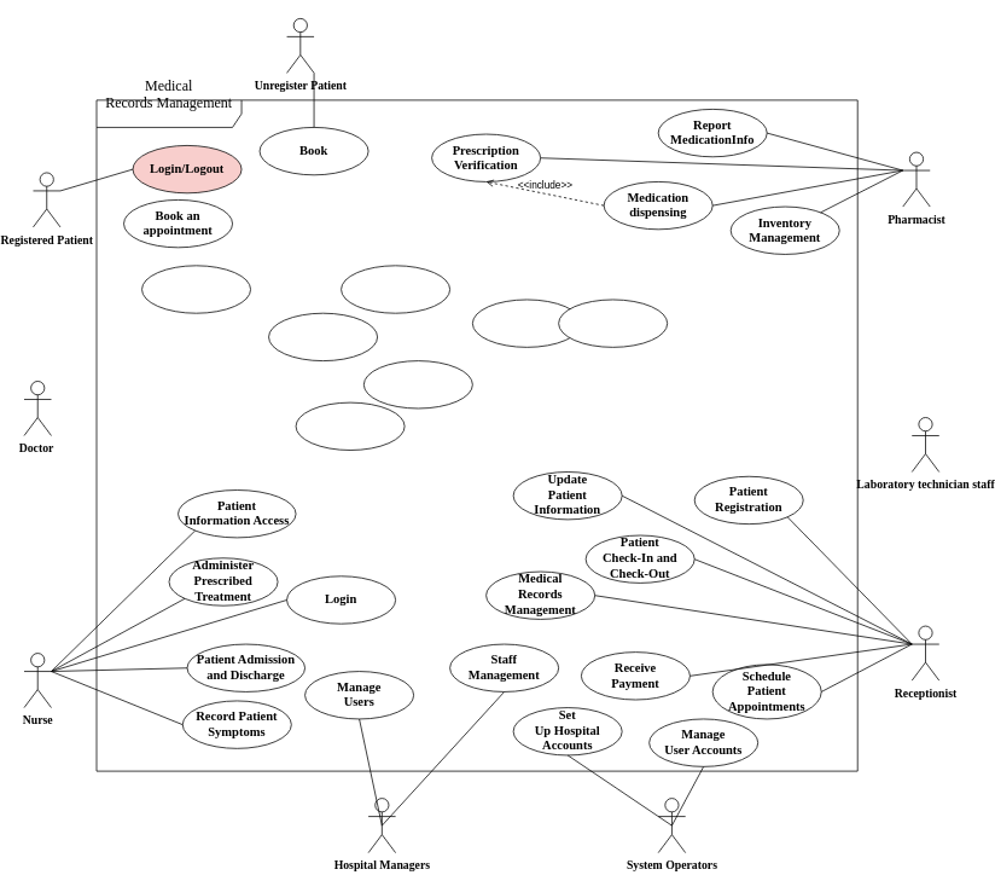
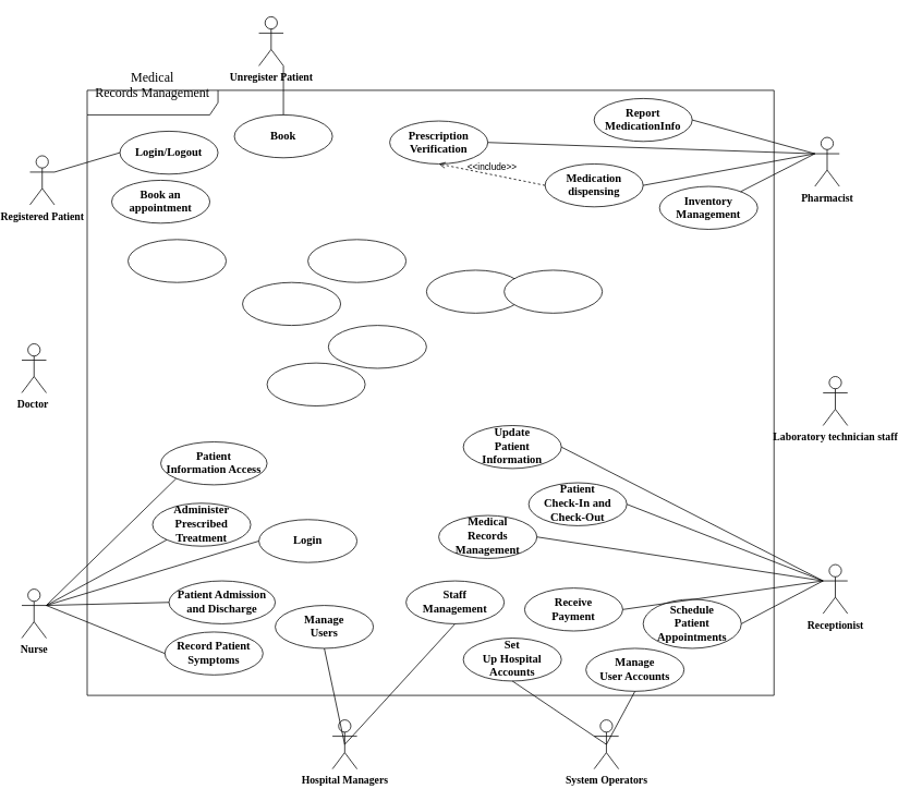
  <mxCell id="0" />
  <mxCell id="1" parent="0" />
  <mxCell id="2" value="&#10;&#10;&#10;&lt;p class=&quot;MsoNormal&quot;&gt;&lt;span style=&quot;font-size:12.0pt;font-family:黑体&quot; lang=&quot;EN-US&quot;&gt;Medical&#10;Records Management&lt;/span&gt;&lt;/p&gt;&#10;&#10;&#10;&#10;&#10;&#10;" style="shape=umlFrame;whiteSpace=wrap;html=1;pointerEvents=0;recursiveResize=0;container=1;collapsible=0;width=160;" parent="1" vertex="1"><mxGeometry x="100" y="110" width="840" height="740" as="geometry" /></mxCell>
- <mxCell id="3" value="Login/Logout" style="ellipse;html=1;whiteSpace=wrap;fontFamily=Times New Roman;fontStyle=1;fontSize=14;fillColor=#f8cecc;" parent="2" vertex="1"><mxGeometry x="40" y="50" width="120" height="52.5" as="geometry" /></mxCell>
+ <mxCell id="3" value="Login/Logout" style="ellipse;html=1;whiteSpace=wrap;fontFamily=Times New Roman;fontStyle=1;fontSize=14;" parent="2" vertex="1"><mxGeometry x="40" y="50" width="120" height="52.5" as="geometry" /></mxCell>
  <mxCell id="4" value="Prescription Verification" style="ellipse;html=1;whiteSpace=wrap;fontFamily=Times New Roman;fontStyle=1;fontSize=14;" parent="2" vertex="1"><mxGeometry x="370" y="37.5" width="120" height="52.5" as="geometry" /></mxCell>
  <mxCell id="5" value="Inventory Management" style="ellipse;html=1;whiteSpace=wrap;fontFamily=Times New Roman;fontStyle=1;fontSize=14;" parent="2" vertex="1"><mxGeometry x="700" y="117.5" width="120" height="52.5" as="geometry" /></mxCell>
  <mxCell id="6" value="Report MedicationInfo" style="ellipse;html=1;whiteSpace=wrap;fontStyle=1;fontSize=14;fontFamily=Times New Roman;" parent="2" vertex="1"><mxGeometry x="620" y="10" width="120" height="52.5" as="geometry" /></mxCell>
  <mxCell id="7" value="&lt;p class=&quot;MsoNormal&quot; style=&quot;font-size: 14px;&quot;&gt;Patient&lt;br style=&quot;font-size: 14px;&quot;&gt;Check-In and Check-Out&lt;/p&gt;" style="ellipse;html=1;whiteSpace=wrap;fontFamily=Times New Roman;fontStyle=1;fontSize=14;" parent="2" vertex="1"><mxGeometry x="540" y="480" width="120" height="52.5" as="geometry" /></mxCell>
  <mxCell id="8" value="Medication dispensing" style="ellipse;html=1;whiteSpace=wrap;fontFamily=Times New Roman;fontStyle=1;fontSize=14;" parent="2" vertex="1"><mxGeometry x="560" y="90" width="120" height="52.5" as="geometry" /></mxCell>
  <mxCell id="9" value="Book" style="ellipse;html=1;whiteSpace=wrap;fontFamily=Times New Roman;fontStyle=1;fontSize=14;" parent="2" vertex="1"><mxGeometry x="180" y="30" width="120" height="52.5" as="geometry" /></mxCell>
  <mxCell id="10" value="&lt;span style=&quot;color: rgb(0, 0, 0); font-size: 14px;&quot;&gt;Book an appointment&lt;/span&gt;" style="ellipse;html=1;whiteSpace=wrap;fontFamily=Times New Roman;fontStyle=1;fontSize=14;" parent="2" vertex="1"><mxGeometry x="30" y="110" width="120" height="52.5" as="geometry" /></mxCell>
  <mxCell id="11" value="&lt;p class=&quot;MsoNormal&quot; style=&quot;font-size: 14px;&quot;&gt;Manage&lt;br style=&quot;font-size: 14px;&quot;&gt;User Accounts&lt;/p&gt;" style="ellipse;html=1;whiteSpace=wrap;fontFamily=Times New Roman;fontStyle=1;fontSize=14;" parent="2" vertex="1"><mxGeometry x="610" y="682.5" width="120" height="52.5" as="geometry" /></mxCell>
  <mxCell id="12" value="Manage&lt;br style=&quot;font-size: 14px;&quot;&gt;Users" style="ellipse;html=1;whiteSpace=wrap;fontFamily=Times New Roman;fontStyle=1;fontSize=14;" parent="2" vertex="1"><mxGeometry x="230" y="630" width="120" height="52.5" as="geometry" /></mxCell>
  <mxCell id="13" value="&lt;p class=&quot;MsoNormal&quot; style=&quot;font-size: 14px;&quot;&gt;Patient&lt;br style=&quot;font-size: 14px;&quot;&gt;Information Access&lt;/p&gt;" style="ellipse;html=1;whiteSpace=wrap;fontFamily=Times New Roman;fontStyle=1;fontSize=14;" parent="2" vertex="1"><mxGeometry x="90" y="430" width="130" height="52.5" as="geometry" /></mxCell>
  <mxCell id="14" value="" style="ellipse;html=1;whiteSpace=wrap;" parent="2" vertex="1"><mxGeometry x="50" y="182.5" width="120" height="52.5" as="geometry" /></mxCell>
  <mxCell id="15" value="&lt;p class=&quot;MsoNormal&quot; style=&quot;font-size: 14px;&quot;&gt;Medical&lt;br style=&quot;font-size: 14px;&quot;&gt;Records Management&lt;/p&gt;" style="ellipse;html=1;whiteSpace=wrap;fontFamily=Times New Roman;fontStyle=1;fontSize=14;" parent="2" vertex="1"><mxGeometry x="430" y="520" width="120" height="52.5" as="geometry" /></mxCell>
  <mxCell id="16" value="Record Patient Symptoms" style="ellipse;html=1;whiteSpace=wrap;fontFamily=Times New Roman;fontStyle=1;fontSize=14;" parent="2" vertex="1"><mxGeometry x="95" y="662.5" width="120" height="52.5" as="geometry" /></mxCell>
  <mxCell id="17" value="&lt;p class=&quot;MsoNormal&quot; style=&quot;font-size: 14px;&quot;&gt;Receive&lt;br style=&quot;font-size: 14px;&quot;&gt;Payment&lt;/p&gt;" style="ellipse;html=1;whiteSpace=wrap;fontFamily=Times New Roman;fontStyle=1;fontSize=14;" parent="2" vertex="1"><mxGeometry x="535" y="608.75" width="120" height="52.5" as="geometry" /></mxCell>
  <mxCell id="18" value="Login" style="ellipse;html=1;whiteSpace=wrap;fontFamily=Times New Roman;fontStyle=1;fontSize=14;" parent="2" vertex="1"><mxGeometry x="210" y="525" width="120" height="52.5" as="geometry" /></mxCell>
  <mxCell id="19" value="&lt;p class=&quot;MsoNormal&quot; style=&quot;font-size: 14px;&quot;&gt;Staff&lt;br style=&quot;font-size: 14px;&quot;&gt;Management&lt;/p&gt;" style="ellipse;html=1;whiteSpace=wrap;fontFamily=Times New Roman;fontStyle=1;fontSize=14;" parent="2" vertex="1"><mxGeometry x="390" y="600" width="120" height="52.5" as="geometry" /></mxCell>
  <mxCell id="20" value="Patient Admission and Discharge" style="ellipse;html=1;whiteSpace=wrap;fontFamily=Times New Roman;fontStyle=1;fontSize=14;" parent="2" vertex="1"><mxGeometry x="100" y="600" width="130" height="52.5" as="geometry" /></mxCell>
  <mxCell id="21" value="&lt;p class=&quot;MsoNormal&quot; style=&quot;font-size: 14px;&quot;&gt;Schedule&lt;br style=&quot;font-size: 14px;&quot;&gt;Patient Appointments&lt;/p&gt;" style="ellipse;html=1;whiteSpace=wrap;fontFamily=Times New Roman;fontStyle=1;fontSize=14;" parent="2" vertex="1"><mxGeometry x="680" y="622.5" width="120" height="60" as="geometry" /></mxCell>
- <mxCell id="22" value="&lt;p class=&quot;MsoNormal&quot; style=&quot;font-size: 14px;&quot;&gt;Patient&lt;br style=&quot;font-size: 14px;&quot;&gt;Registration&lt;/p&gt;" style="ellipse;html=1;whiteSpace=wrap;fontFamily=Times New Roman;fontStyle=1;fontSize=14;" parent="2" vertex="1"><mxGeometry x="660" y="415" width="120" height="52.5" as="geometry" /></mxCell>
  <mxCell id="23" value="Set&lt;br style=&quot;font-size: 14px;&quot;&gt;Up Hospital Accounts" style="ellipse;html=1;whiteSpace=wrap;fontFamily=Times New Roman;fontStyle=1;fontSize=14;" parent="2" vertex="1"><mxGeometry x="460" y="670" width="120" height="52.5" as="geometry" /></mxCell>
  <mxCell id="24" value="Administer&lt;br style=&quot;font-size: 14px;&quot;&gt;Prescribed Treatment" style="ellipse;html=1;whiteSpace=wrap;fontStyle=1;fontSize=14;fontFamily=Times New Roman;" parent="2" vertex="1"><mxGeometry x="80" y="505" width="120" height="52.5" as="geometry" /></mxCell>
  <mxCell id="25" value="&amp;lt;&amp;lt;include&amp;gt;&amp;gt;" style="html=1;verticalAlign=bottom;labelBackgroundColor=none;endArrow=open;endFill=0;dashed=1;rounded=0;entryX=0.5;entryY=1;entryDx=0;entryDy=0;exitX=0;exitY=0.5;exitDx=0;exitDy=0;" parent="2" source="8" target="4" edge="1"><mxGeometry width="160" relative="1" as="geometry"><mxPoint x="320" y="190" as="sourcePoint" /><mxPoint x="480" y="190" as="targetPoint" /></mxGeometry></mxCell>
  <mxCell id="26" value="" style="ellipse;html=1;whiteSpace=wrap;" vertex="1" parent="2"><mxGeometry x="190" y="235" width="120" height="52.5" as="geometry" /></mxCell>
  <mxCell id="27" value="" style="ellipse;html=1;whiteSpace=wrap;" vertex="1" parent="2"><mxGeometry x="270" y="182.5" width="120" height="52.5" as="geometry" /></mxCell>
  <mxCell id="28" value="" style="ellipse;html=1;whiteSpace=wrap;" vertex="1" parent="2"><mxGeometry x="415" y="220" width="120" height="52.5" as="geometry" /></mxCell>
  <mxCell id="29" value="" style="ellipse;html=1;whiteSpace=wrap;" vertex="1" parent="2"><mxGeometry x="220" y="333.5" width="120" height="52.5" as="geometry" /></mxCell>
  <mxCell id="30" value="" style="ellipse;html=1;whiteSpace=wrap;" vertex="1" parent="2"><mxGeometry x="510" y="220" width="120" height="52.5" as="geometry" /></mxCell>
  <mxCell id="31" value="&lt;p class=&quot;MsoNormal&quot; style=&quot;font-size: 14px;&quot;&gt;Update&lt;br style=&quot;font-size: 14px;&quot;&gt;Patient Information&lt;/p&gt;" style="ellipse;html=1;whiteSpace=wrap;fontFamily=Times New Roman;fontStyle=1;fontSize=14;" vertex="1" parent="2"><mxGeometry x="460" y="410" width="120" height="52.5" as="geometry" /></mxCell>
  <mxCell id="32" value="" style="ellipse;html=1;whiteSpace=wrap;" vertex="1" parent="2"><mxGeometry x="295" y="287.5" width="120" height="52.5" as="geometry" /></mxCell>
  <mxCell id="33" value="&lt;font size=&quot;1&quot; face=&quot;Times New Roman&quot;&gt;&lt;b style=&quot;font-size: 13px;&quot;&gt;Doctor&amp;nbsp;&lt;/b&gt;&lt;/font&gt;" style="shape=umlActor;verticalLabelPosition=bottom;verticalAlign=top;html=1;" parent="1" vertex="1"><mxGeometry x="20" y="420" width="30" height="60" as="geometry" /></mxCell>
  <mxCell id="34" value="&lt;font size=&quot;1&quot; face=&quot;Times New Roman&quot;&gt;&lt;b style=&quot;font-size: 13px;&quot;&gt;Registered Patient&lt;/b&gt;&lt;/font&gt;" style="shape=umlActor;verticalLabelPosition=bottom;verticalAlign=top;html=1;" parent="1" vertex="1"><mxGeometry x="30" y="190" width="30" height="60" as="geometry" /></mxCell>
  <mxCell id="35" value="&lt;font style=&quot;font-size: 13px;&quot; face=&quot;Times New Roman&quot;&gt;&lt;b&gt;Nurse&lt;/b&gt;&lt;/font&gt;" style="shape=umlActor;verticalLabelPosition=bottom;verticalAlign=top;html=1;" parent="1" vertex="1"><mxGeometry x="20" y="720" width="30" height="60" as="geometry" /></mxCell>
  <mxCell id="36" value="&lt;font size=&quot;1&quot; face=&quot;Times New Roman&quot;&gt;&lt;b style=&quot;font-size: 13px;&quot;&gt;Pharmacist&lt;/b&gt;&lt;/font&gt;" style="shape=umlActor;verticalLabelPosition=bottom;verticalAlign=top;html=1;" parent="1" vertex="1"><mxGeometry x="990" y="167.5" width="30" height="60" as="geometry" /></mxCell>
  <mxCell id="37" value="&lt;b&gt;&lt;font face=&quot;Times New Roman&quot; style=&quot;font-size: 13px;&quot;&gt;Laboratory technician staff&lt;/font&gt;&lt;/b&gt;" style="shape=umlActor;verticalLabelPosition=bottom;verticalAlign=top;html=1;" parent="1" vertex="1"><mxGeometry x="1000" y="460" width="30" height="60" as="geometry" /></mxCell>
  <mxCell id="38" value="&lt;font size=&quot;1&quot; face=&quot;Times New Roman&quot;&gt;&lt;b style=&quot;font-size: 13px;&quot;&gt;Receptionist&lt;/b&gt;&lt;/font&gt;" style="shape=umlActor;verticalLabelPosition=bottom;verticalAlign=top;html=1;" parent="1" vertex="1"><mxGeometry x="1000" y="690" width="30" height="60" as="geometry" /></mxCell>
  <mxCell id="39" value="&lt;font size=&quot;1&quot; face=&quot;Times New Roman&quot;&gt;&lt;b style=&quot;font-size: 13px;&quot;&gt;Hospital Managers&lt;/b&gt;&lt;/font&gt;" style="shape=umlActor;verticalLabelPosition=bottom;verticalAlign=top;html=1;" parent="1" vertex="1"><mxGeometry x="400" y="880" width="30" height="60" as="geometry" /></mxCell>
  <mxCell id="40" value="&lt;b&gt;&lt;font face=&quot;Times New Roman&quot; style=&quot;font-size: 13px;&quot;&gt;System Operators&lt;/font&gt;&lt;/b&gt;" style="shape=umlActor;verticalLabelPosition=bottom;verticalAlign=top;html=1;" parent="1" vertex="1"><mxGeometry x="720" y="880" width="30" height="60" as="geometry" /></mxCell>
  <mxCell id="41" value="" style="endArrow=none;html=1;rounded=0;entryX=0;entryY=0.333;entryDx=0;entryDy=0;entryPerimeter=0;exitX=1;exitY=0.5;exitDx=0;exitDy=0;" parent="1" source="6" target="36" edge="1"><mxGeometry relative="1" as="geometry"><mxPoint x="420" y="430" as="sourcePoint" /><mxPoint x="580" y="430" as="targetPoint" /></mxGeometry></mxCell>
  <mxCell id="42" value="" style="endArrow=none;html=1;rounded=0;entryX=0;entryY=0.333;entryDx=0;entryDy=0;entryPerimeter=0;exitX=1;exitY=0.5;exitDx=0;exitDy=0;" parent="1" source="8" target="36" edge="1"><mxGeometry relative="1" as="geometry"><mxPoint x="420" y="430" as="sourcePoint" /><mxPoint x="580" y="430" as="targetPoint" /></mxGeometry></mxCell>
  <mxCell id="43" value="" style="endArrow=none;html=1;rounded=0;entryX=0;entryY=0.333;entryDx=0;entryDy=0;entryPerimeter=0;" parent="1" source="5" target="36" edge="1"><mxGeometry relative="1" as="geometry"><mxPoint x="420" y="430" as="sourcePoint" /><mxPoint x="940" y="230" as="targetPoint" /></mxGeometry></mxCell>
  <mxCell id="44" value="&lt;font size=&quot;1&quot; face=&quot;Times New Roman&quot;&gt;&lt;b style=&quot;font-size: 13px;&quot;&gt;Unregister Patient&lt;/b&gt;&lt;/font&gt;" style="shape=umlActor;verticalLabelPosition=bottom;verticalAlign=top;html=1;" parent="1" vertex="1"><mxGeometry x="310" y="20" width="30" height="60" as="geometry" /></mxCell>
  <mxCell id="45" value="" style="endArrow=none;html=1;rounded=0;exitX=1;exitY=0.5;exitDx=0;exitDy=0;entryX=0;entryY=0.333;entryDx=0;entryDy=0;entryPerimeter=0;" parent="1" source="4" target="36" edge="1"><mxGeometry relative="1" as="geometry"><mxPoint x="560" y="390" as="sourcePoint" /><mxPoint x="940" y="230" as="targetPoint" /></mxGeometry></mxCell>
  <mxCell id="46" value="" style="endArrow=none;html=1;rounded=0;entryX=1;entryY=1;entryDx=0;entryDy=0;entryPerimeter=0;exitX=0.5;exitY=0;exitDx=0;exitDy=0;" parent="1" source="9" target="44" edge="1"><mxGeometry width="50" height="50" relative="1" as="geometry"><mxPoint x="470" y="350" as="sourcePoint" /><mxPoint x="520" y="300" as="targetPoint" /></mxGeometry></mxCell>
  <mxCell id="47" value="" style="endArrow=none;html=1;rounded=0;exitX=1;exitY=0.333;exitDx=0;exitDy=0;exitPerimeter=0;entryX=0;entryY=0.5;entryDx=0;entryDy=0;" parent="1" source="34" target="3" edge="1"><mxGeometry width="50" height="50" relative="1" as="geometry"><mxPoint x="470" y="440" as="sourcePoint" /><mxPoint x="520" y="390" as="targetPoint" /></mxGeometry></mxCell>
  <mxCell id="48" value="" style="endArrow=none;html=1;rounded=0;exitX=1;exitY=0.333;exitDx=0;exitDy=0;exitPerimeter=0;entryX=0;entryY=1;entryDx=0;entryDy=0;" edge="1" parent="1" source="35" target="13"><mxGeometry width="50" height="50" relative="1" as="geometry"><mxPoint x="470" y="710" as="sourcePoint" /><mxPoint x="520" y="660" as="targetPoint" /></mxGeometry></mxCell>
  <mxCell id="49" value="" style="endArrow=none;html=1;rounded=0;exitX=1;exitY=0.333;exitDx=0;exitDy=0;exitPerimeter=0;entryX=0;entryY=1;entryDx=0;entryDy=0;" edge="1" parent="1" source="35" target="24"><mxGeometry width="50" height="50" relative="1" as="geometry"><mxPoint x="60" y="750" as="sourcePoint" /><mxPoint x="149" y="615" as="targetPoint" /></mxGeometry></mxCell>
  <mxCell id="50" value="" style="endArrow=none;html=1;rounded=0;entryX=0;entryY=0.5;entryDx=0;entryDy=0;exitX=1;exitY=0.333;exitDx=0;exitDy=0;exitPerimeter=0;" edge="1" parent="1" source="35" target="18"><mxGeometry width="50" height="50" relative="1" as="geometry"><mxPoint x="50" y="740" as="sourcePoint" /><mxPoint x="159" y="625" as="targetPoint" /></mxGeometry></mxCell>
  <mxCell id="51" value="" style="endArrow=none;html=1;rounded=0;exitX=1;exitY=0.333;exitDx=0;exitDy=0;exitPerimeter=0;entryX=0;entryY=0.5;entryDx=0;entryDy=0;" edge="1" parent="1" source="35" target="20"><mxGeometry width="50" height="50" relative="1" as="geometry"><mxPoint x="80" y="770" as="sourcePoint" /><mxPoint x="169" y="635" as="targetPoint" /></mxGeometry></mxCell>
  <mxCell id="52" value="" style="endArrow=none;html=1;rounded=0;exitX=1;exitY=0.333;exitDx=0;exitDy=0;exitPerimeter=0;entryX=0;entryY=0.5;entryDx=0;entryDy=0;" edge="1" parent="1" source="35" target="16"><mxGeometry width="50" height="50" relative="1" as="geometry"><mxPoint x="90" y="780" as="sourcePoint" /><mxPoint x="179" y="645" as="targetPoint" /></mxGeometry></mxCell>
  <mxCell id="53" value="" style="endArrow=none;html=1;rounded=0;exitX=0.5;exitY=0.5;exitDx=0;exitDy=0;exitPerimeter=0;entryX=0.5;entryY=1;entryDx=0;entryDy=0;" edge="1" parent="1" source="39" target="12"><mxGeometry width="50" height="50" relative="1" as="geometry"><mxPoint x="470" y="710" as="sourcePoint" /><mxPoint x="520" y="660" as="targetPoint" /></mxGeometry></mxCell>
  <mxCell id="54" value="" style="endArrow=none;html=1;rounded=0;entryX=0.5;entryY=1;entryDx=0;entryDy=0;exitX=0.5;exitY=0.5;exitDx=0;exitDy=0;exitPerimeter=0;" edge="1" parent="1" source="39" target="19"><mxGeometry width="50" height="50" relative="1" as="geometry"><mxPoint x="470" y="710" as="sourcePoint" /><mxPoint x="520" y="660" as="targetPoint" /></mxGeometry></mxCell>
  <mxCell id="55" value="" style="endArrow=none;html=1;rounded=0;entryX=0.5;entryY=0.5;entryDx=0;entryDy=0;entryPerimeter=0;exitX=0.5;exitY=1;exitDx=0;exitDy=0;" edge="1" parent="1" source="23" target="40"><mxGeometry width="50" height="50" relative="1" as="geometry"><mxPoint x="470" y="710" as="sourcePoint" /><mxPoint x="520" y="660" as="targetPoint" /></mxGeometry></mxCell>
  <mxCell id="56" value="" style="endArrow=none;html=1;rounded=0;entryX=0.5;entryY=1;entryDx=0;entryDy=0;exitX=0.5;exitY=0.5;exitDx=0;exitDy=0;exitPerimeter=0;" edge="1" parent="1" source="40" target="11"><mxGeometry width="50" height="50" relative="1" as="geometry"><mxPoint x="470" y="710" as="sourcePoint" /><mxPoint x="520" y="660" as="targetPoint" /></mxGeometry></mxCell>
- <mxCell id="57" value="" style="endArrow=none;html=1;rounded=0;entryX=0;entryY=0.333;entryDx=0;entryDy=0;entryPerimeter=0;exitX=1;exitY=1;exitDx=0;exitDy=0;" edge="1" parent="1" source="22" target="38"><mxGeometry width="50" height="50" relative="1" as="geometry"><mxPoint x="580" y="610" as="sourcePoint" /><mxPoint x="630" y="560" as="targetPoint" /></mxGeometry></mxCell>
  <mxCell id="58" value="" style="endArrow=none;html=1;rounded=0;entryX=0;entryY=0.333;entryDx=0;entryDy=0;entryPerimeter=0;exitX=1;exitY=0.5;exitDx=0;exitDy=0;" edge="1" parent="1" source="31" target="38"><mxGeometry width="50" height="50" relative="1" as="geometry"><mxPoint x="893" y="551" as="sourcePoint" /><mxPoint x="1010" y="720" as="targetPoint" /></mxGeometry></mxCell>
  <mxCell id="59" value="" style="endArrow=none;html=1;rounded=0;entryX=0;entryY=0.333;entryDx=0;entryDy=0;entryPerimeter=0;exitX=1;exitY=0.5;exitDx=0;exitDy=0;" edge="1" parent="1" source="7" target="38"><mxGeometry width="50" height="50" relative="1" as="geometry"><mxPoint x="903" y="561" as="sourcePoint" /><mxPoint x="1020" y="730" as="targetPoint" /></mxGeometry></mxCell>
  <mxCell id="60" value="" style="endArrow=none;html=1;rounded=0;entryX=0;entryY=0.333;entryDx=0;entryDy=0;entryPerimeter=0;exitX=1;exitY=0.5;exitDx=0;exitDy=0;" edge="1" parent="1" source="15" target="38"><mxGeometry width="50" height="50" relative="1" as="geometry"><mxPoint x="913" y="571" as="sourcePoint" /><mxPoint x="1030" y="740" as="targetPoint" /></mxGeometry></mxCell>
  <mxCell id="61" value="" style="endArrow=none;html=1;rounded=0;entryX=0;entryY=0.333;entryDx=0;entryDy=0;entryPerimeter=0;exitX=1;exitY=0.5;exitDx=0;exitDy=0;" edge="1" parent="1" source="17" target="38"><mxGeometry width="50" height="50" relative="1" as="geometry"><mxPoint x="923" y="581" as="sourcePoint" /><mxPoint x="1040" y="750" as="targetPoint" /></mxGeometry></mxCell>
  <mxCell id="62" value="" style="endArrow=none;html=1;rounded=0;entryX=0;entryY=0.333;entryDx=0;entryDy=0;entryPerimeter=0;exitX=1;exitY=0.5;exitDx=0;exitDy=0;" edge="1" parent="1" source="21" target="38"><mxGeometry width="50" height="50" relative="1" as="geometry"><mxPoint x="933" y="591" as="sourcePoint" /><mxPoint x="1050" y="760" as="targetPoint" /></mxGeometry></mxCell>
